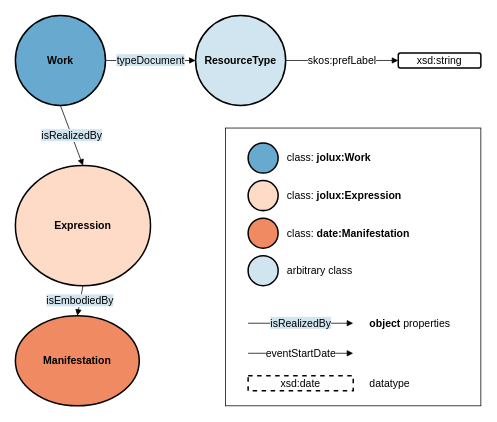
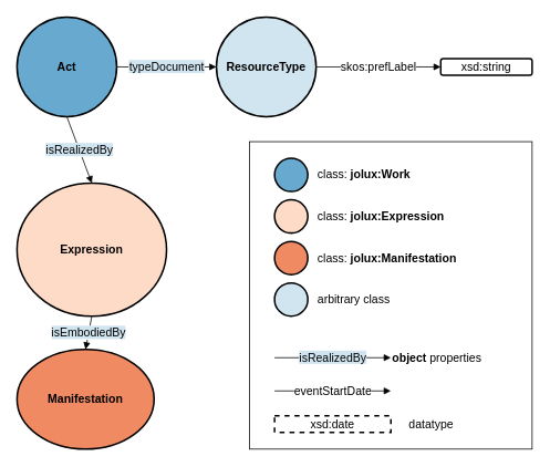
  <mxCell id="0" />
  <mxCell id="1" parent="0" />
- <mxCell id="2" value="&lt;b&gt;Work&lt;br&gt;&lt;/b&gt;" style="ellipse;whiteSpace=wrap;html=1;rounded=0;shadow=0;glass=0;comic=0;strokeColor=#000000;strokeWidth=2;fillColor=#67a9cf;gradientColor=none;fontSize=14;fontColor=#000000;align=center;" parent="1" vertex="1"><mxGeometry x="20" y="20" width="120" height="120" as="geometry" /></mxCell>
+ <mxCell id="2" value="&lt;b&gt;Act&lt;br&gt;&lt;/b&gt;" style="ellipse;whiteSpace=wrap;html=1;rounded=0;shadow=0;glass=0;comic=0;strokeColor=#000000;strokeWidth=2;fillColor=#67a9cf;gradientColor=none;fontSize=14;fontColor=#000000;align=center;" parent="1" vertex="1"><mxGeometry x="20" y="20" width="120" height="120" as="geometry" /></mxCell>
  <mxCell id="3" value="&lt;span style=&quot;background-color: rgb(209, 229, 240);&quot;&gt;isRealizedBy&lt;/span&gt;" style="endArrow=block;html=1;strokeColor=#000000;fontSize=14;fontColor=#000000;endFill=1;exitX=0.5;exitY=1;exitDx=0;exitDy=0;entryX=0.5;entryY=0;entryDx=0;entryDy=0;" parent="1" source="2" target="4" edge="1"><mxGeometry width="50" height="50" relative="1" as="geometry"><mxPoint x="-200" y="320" as="sourcePoint" /><mxPoint x="-400" y="380" as="targetPoint" /><Array as="points" /></mxGeometry></mxCell>
  <mxCell id="4" value="&lt;b&gt;Expression&lt;/b&gt;" style="ellipse;whiteSpace=wrap;html=1;rounded=0;shadow=0;glass=0;comic=0;strokeColor=#000000;strokeWidth=2;fillColor=#fddbc7;gradientColor=none;fontSize=14;fontColor=#000000;align=center;" parent="1" vertex="1"><mxGeometry x="20" y="220" width="180" height="160" as="geometry" /></mxCell>
  <mxCell id="5" value="&lt;b&gt;Manifestation&lt;/b&gt;" style="ellipse;whiteSpace=wrap;html=1;rounded=0;shadow=0;glass=0;comic=0;strokeColor=#000000;strokeWidth=2;fillColor=#ef8a62;gradientColor=none;fontSize=14;fontColor=#000000;align=center;" parent="1" vertex="1"><mxGeometry x="20" y="420" width="165" height="120" as="geometry" /></mxCell>
  <mxCell id="6" value="&lt;span style=&quot;background-color: rgb(209, 229, 240);&quot;&gt;isEmbodiedBy&lt;/span&gt;" style="endArrow=block;html=1;strokeColor=#000000;fontSize=14;fontColor=#000000;endFill=1;exitX=0.5;exitY=1;exitDx=0;exitDy=0;entryX=0.5;entryY=0;entryDx=0;entryDy=0;" parent="1" source="4" target="5" edge="1"><mxGeometry width="50" height="50" relative="1" as="geometry"><mxPoint x="79.5" y="340" as="sourcePoint" /><mxPoint x="79.5" y="420" as="targetPoint" /><Array as="points" /></mxGeometry></mxCell>
  <mxCell id="7" value="&lt;b&gt;&lt;br&gt;&lt;/b&gt;" style="ellipse;whiteSpace=wrap;html=1;rounded=0;shadow=0;glass=0;comic=0;strokeColor=#000000;strokeWidth=2;fillColor=#EF8A62;gradientColor=none;fontSize=14;fontColor=#000000;align=center;" parent="1" vertex="1"><mxGeometry x="330" y="290" width="40" height="40" as="geometry" /></mxCell>
  <mxCell id="8" value="&lt;b&gt;&lt;br&gt;&lt;/b&gt;" style="ellipse;whiteSpace=wrap;html=1;rounded=0;shadow=0;glass=0;comic=0;strokeColor=#000000;strokeWidth=2;fillColor=#FDDBC7;gradientColor=none;fontSize=14;fontColor=#000000;align=center;" parent="1" vertex="1"><mxGeometry x="330" y="240" width="40" height="40" as="geometry" /></mxCell>
  <mxCell id="9" value="&lt;b&gt;&lt;br&gt;&lt;/b&gt;" style="ellipse;whiteSpace=wrap;html=1;rounded=0;shadow=0;glass=0;comic=0;strokeColor=#000000;strokeWidth=2;fillColor=#67A9CF;gradientColor=none;fontSize=14;fontColor=#000000;align=center;" parent="1" vertex="1"><mxGeometry x="330" y="190" width="40" height="40" as="geometry" /></mxCell>
  <mxCell id="10" value="class: &lt;b style=&quot;font-size: 14px;&quot;&gt;jolux:Work&lt;/b&gt;" style="text;html=1;strokeColor=none;fillColor=none;align=left;verticalAlign=middle;whiteSpace=wrap;rounded=0;fontSize=14;" parent="1" vertex="1"><mxGeometry x="380" y="190" width="150" height="40" as="geometry" /></mxCell>
  <mxCell id="11" value="class: &lt;b style=&quot;font-size: 14px;&quot;&gt;jolux:Expression&lt;/b&gt;" style="text;html=1;strokeColor=none;fillColor=none;align=left;verticalAlign=middle;whiteSpace=wrap;rounded=0;fontSize=14;" parent="1" vertex="1"><mxGeometry x="380" y="240" width="190" height="40" as="geometry" /></mxCell>
- <mxCell id="12" value="class: &lt;b style=&quot;font-size: 14px;&quot;&gt;date:Manifestation&lt;/b&gt;" style="text;html=1;strokeColor=none;fillColor=none;align=left;verticalAlign=middle;whiteSpace=wrap;rounded=0;fontSize=14;" parent="1" vertex="1"><mxGeometry x="380" y="290" width="190" height="40" as="geometry" /></mxCell>
+ <mxCell id="12" value="class: &lt;b style=&quot;font-size: 14px;&quot;&gt;jolux:Manifestation&lt;/b&gt;" style="text;html=1;strokeColor=none;fillColor=none;align=left;verticalAlign=middle;whiteSpace=wrap;rounded=0;fontSize=14;" parent="1" vertex="1"><mxGeometry x="380" y="290" width="190" height="40" as="geometry" /></mxCell>
  <mxCell id="13" value="&lt;b&gt;ResourceType&lt;/b&gt;" style="ellipse;whiteSpace=wrap;html=1;rounded=0;shadow=0;glass=0;comic=0;strokeColor=#000000;strokeWidth=2;fillColor=#d1e5f0;gradientColor=none;fontSize=14;fontColor=#000000;align=center;" vertex="1" parent="1"><mxGeometry x="260" y="20" width="120" height="120" as="geometry" /></mxCell>
  <mxCell id="14" value="&lt;b&gt;&lt;br&gt;&lt;/b&gt;" style="ellipse;whiteSpace=wrap;html=1;rounded=0;shadow=0;glass=0;comic=0;strokeColor=#000000;strokeWidth=2;fillColor=#D1E5F0;gradientColor=none;fontSize=14;fontColor=#000000;align=center;" vertex="1" parent="1"><mxGeometry x="330" y="340" width="40" height="40" as="geometry" /></mxCell>
  <mxCell id="15" value="arbitrary class" style="text;html=1;strokeColor=none;fillColor=none;align=left;verticalAlign=middle;whiteSpace=wrap;rounded=0;fontSize=14;" vertex="1" parent="1"><mxGeometry x="380" y="340" width="150" height="40" as="geometry" /></mxCell>
  <mxCell id="16" value="&lt;span style=&quot;background-color: rgb(209, 229, 240);&quot;&gt;isRealizedBy&lt;/span&gt;" style="endArrow=block;html=1;strokeColor=#000000;fontSize=14;fontColor=#000000;endFill=1;exitX=0.5;exitY=1;exitDx=0;exitDy=0;" edge="1" parent="1"><mxGeometry width="50" height="50" relative="1" as="geometry"><mxPoint x="330" y="430" as="sourcePoint" /><mxPoint x="470" y="430" as="targetPoint" /><Array as="points" /><mxPoint as="offset" /></mxGeometry></mxCell>
- <mxCell id="17" value="&lt;b&gt;object &lt;/b&gt;properties" style="text;html=1;strokeColor=none;fillColor=none;align=left;verticalAlign=middle;whiteSpace=wrap;rounded=0;fontSize=14;" vertex="1" parent="1"><mxGeometry x="490" y="410" width="150" height="40" as="geometry" /></mxCell>
+ <mxCell id="17" value="&lt;b&gt;object &lt;/b&gt;properties" style="text;html=1;strokeColor=none;fillColor=none;align=left;verticalAlign=middle;whiteSpace=wrap;rounded=0;fontSize=14;" vertex="1" parent="1"><mxGeometry x="470" y="410" width="150" height="40" as="geometry" /></mxCell>
  <mxCell id="18" value="eventStartDate" style="endArrow=block;html=1;strokeColor=#000000;fontSize=14;fontColor=#000000;endFill=1;" edge="1" parent="1"><mxGeometry width="50" height="50" relative="1" as="geometry"><mxPoint x="330" y="470" as="sourcePoint" /><mxPoint x="470" y="470" as="targetPoint" /></mxGeometry></mxCell>
  <mxCell id="19" value="xsd:date" style="whiteSpace=wrap;html=1;rounded=0;shadow=0;glass=0;comic=0;strokeColor=#000000;strokeWidth=2;fillColor=#FFFFFF;gradientColor=none;fontSize=14;fontColor=#000000;align=center;dashed=1;" vertex="1" parent="1"><mxGeometry x="330" y="500" width="140" height="20" as="geometry" /></mxCell>
  <mxCell id="20" value="datatype" style="text;html=1;strokeColor=none;fillColor=none;align=left;verticalAlign=middle;whiteSpace=wrap;rounded=0;fontSize=14;" vertex="1" parent="1"><mxGeometry x="490" y="490" width="150" height="40" as="geometry" /></mxCell>
  <mxCell id="21" value="&lt;span style=&quot;background-color: rgb(209, 229, 240);&quot;&gt;typeDocument&lt;/span&gt;" style="endArrow=block;html=1;strokeColor=#000000;fontSize=14;fontColor=#000000;endFill=1;exitX=1;exitY=0.5;exitDx=0;exitDy=0;" edge="1" parent="1" source="2" target="13"><mxGeometry width="50" height="50" relative="1" as="geometry"><mxPoint x="170" y="209" as="sourcePoint" /><mxPoint x="310" y="209" as="targetPoint" /><Array as="points" /></mxGeometry></mxCell>
  <mxCell id="22" value="skos:prefLabel" style="endArrow=block;html=1;strokeColor=#000000;fontSize=14;fontColor=#000000;endFill=1;exitX=1;exitY=0.5;exitDx=0;exitDy=0;entryX=0;entryY=0.5;entryDx=0;entryDy=0;" edge="1" parent="1" source="13" target="23"><mxGeometry width="50" height="50" relative="1" as="geometry"><mxPoint x="540" y="210" as="sourcePoint" /><mxPoint x="580" y="80" as="targetPoint" /></mxGeometry></mxCell>
  <mxCell id="23" value="xsd:string" style="whiteSpace=wrap;html=1;shadow=0;glass=0;comic=0;strokeColor=#000000;strokeWidth=2;fillColor=#FFFFFF;gradientColor=none;fontSize=14;fontColor=#000000;align=center;rounded=1;" vertex="1" parent="1"><mxGeometry x="530" y="70" width="110" height="20" as="geometry" /></mxCell>
  <mxCell id="24" value="" style="rounded=0;whiteSpace=wrap;html=1;fontSize=14;fillColor=none;" vertex="1" parent="1"><mxGeometry x="300" y="170" width="340" height="370" as="geometry" /></mxCell>
